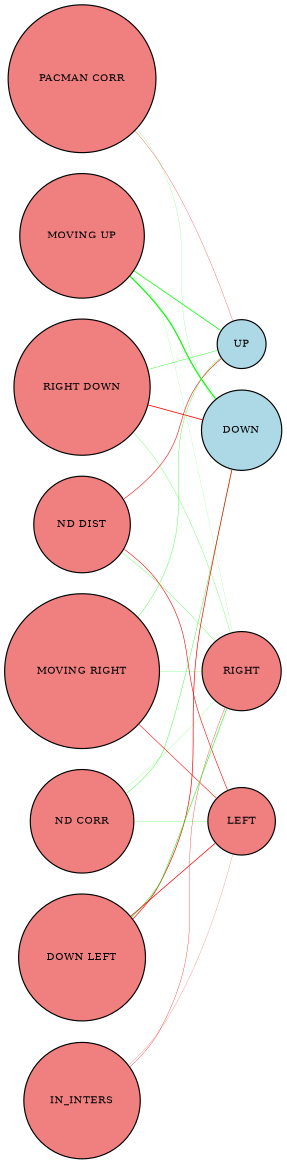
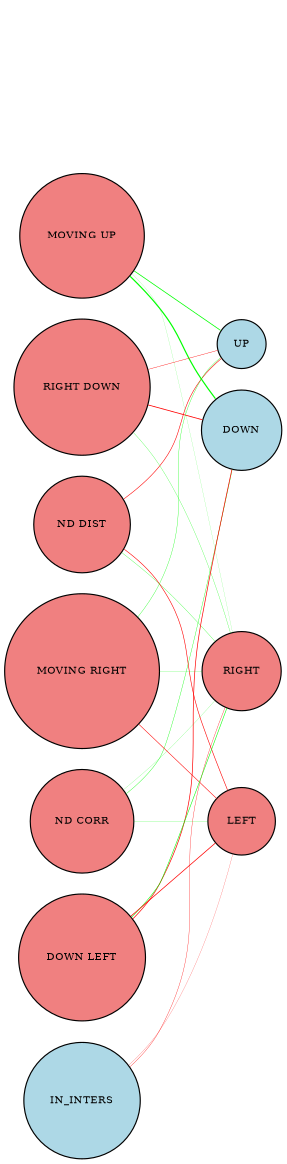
  digraph {
    rankdir=LR
    node [bgcolor=black fillcolor=lightcoral fontsize=9 shape=circle style=filled]
    edge [arrowhead=none color=green style=solid]
-   "PACMAN CORR" [height=0.2 width=0.2]
    UP [fillcolor=lightblue height=0.2 width=0.2]
    DOWN [fillcolor=lightblue height=0.2 width=0.2]
    "ND CORR" [height=0.2 width=0.2]
    RIGHT [height=0.2 width=0.2]
    LEFT [height=0.2 width=0.2]
    "ND DIST" [height=0.2 width=0.2]
-   IN_INTERS [height=0.2 width=0.2]
+   IN_INTERS [fillcolor=lightblue height=0.2 width=0.2]
    "MOVING UP" [height=0.2 width=0.2]
    n10 [height=0.2 label="RIGHT DOWN" width=0.2]
    "MOVING RIGHT" [height=0.2 width=0.2]
    n12 [height=0.2 label="DOWN LEFT" width=0.2]
-   "PACMAN CORR" -> UP [color=red penwidth=0.2219131037244757]
-   "PACMAN CORR" -> DOWN [penwidth=0.1401524707800127]
    "ND CORR" -> DOWN [penwidth=0.30580242187484574]
    "ND CORR" -> RIGHT [penwidth=0.13159901920596412]
    "ND CORR" -> LEFT [penwidth=0.176066263289579]
    "ND DIST" -> UP [color=red penwidth=0.4792137364695709]
    "ND DIST" -> RIGHT [penwidth=0.2348468248761057]
    "ND DIST" -> LEFT [color=red penwidth=0.50399740857683]
    IN_INTERS -> RIGHT [color=red penwidth=0.27131143735205]
    IN_INTERS -> LEFT [color=red penwidth=0.15153952865623133]
    "MOVING UP" -> UP [penwidth=0.6353702167016154]
    "MOVING UP" -> DOWN [penwidth=1.0245967107273517]
    "MOVING UP" -> RIGHT [penwidth=0.10187409322731539]
-   n10 -> UP [penwidth=0.320244636565]
+   n10 -> UP [color=red penwidth=0.320244636565]
    n10 -> DOWN [color=red penwidth=0.6793500387990219]
    n10 -> RIGHT [penwidth=0.217559197414395]
    "MOVING RIGHT" -> UP [penwidth=0.2760244804844697]
    "MOVING RIGHT" -> RIGHT [penwidth=0.18675327922966356]
    "MOVING RIGHT" -> LEFT [color=red penwidth=0.46177660605942017]
    n12 -> DOWN [color=red penwidth=0.5889875496109306]
    n12 -> RIGHT [penwidth=0.4632218094356445]
    n12 -> LEFT [color=red penwidth=0.6113390568502826]
  }
